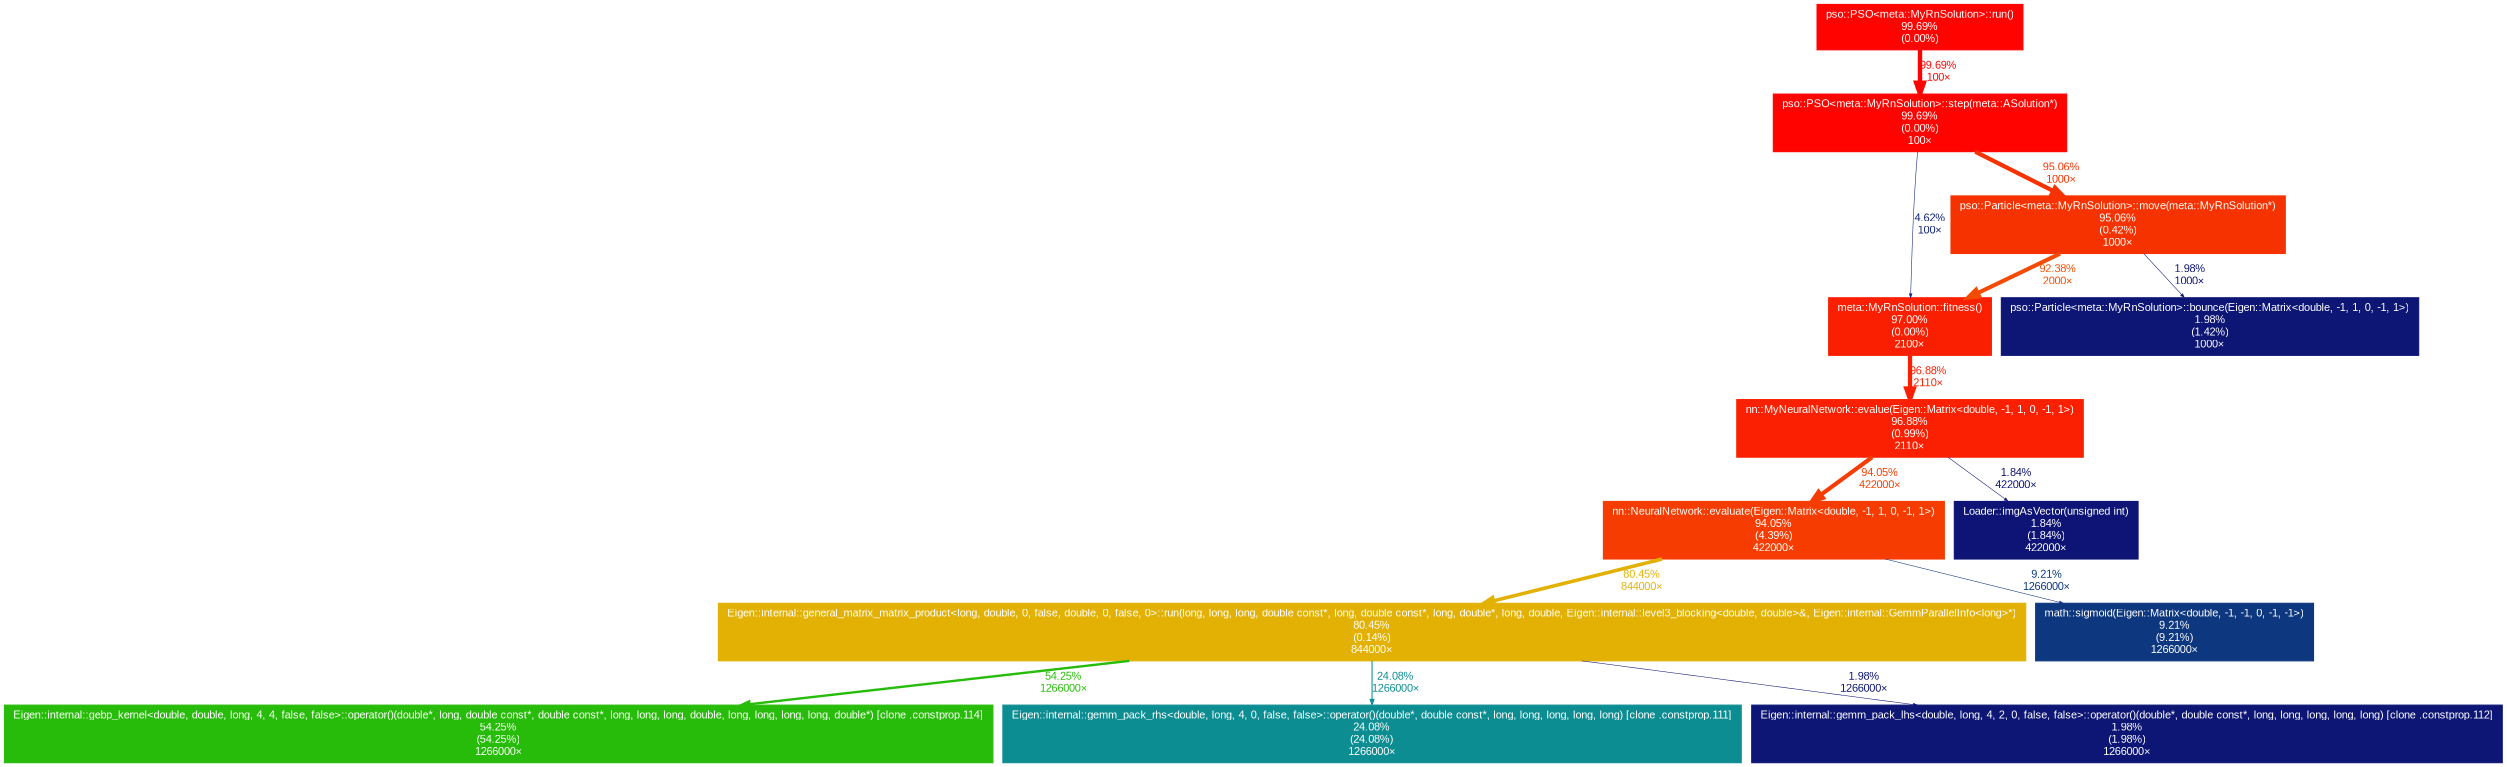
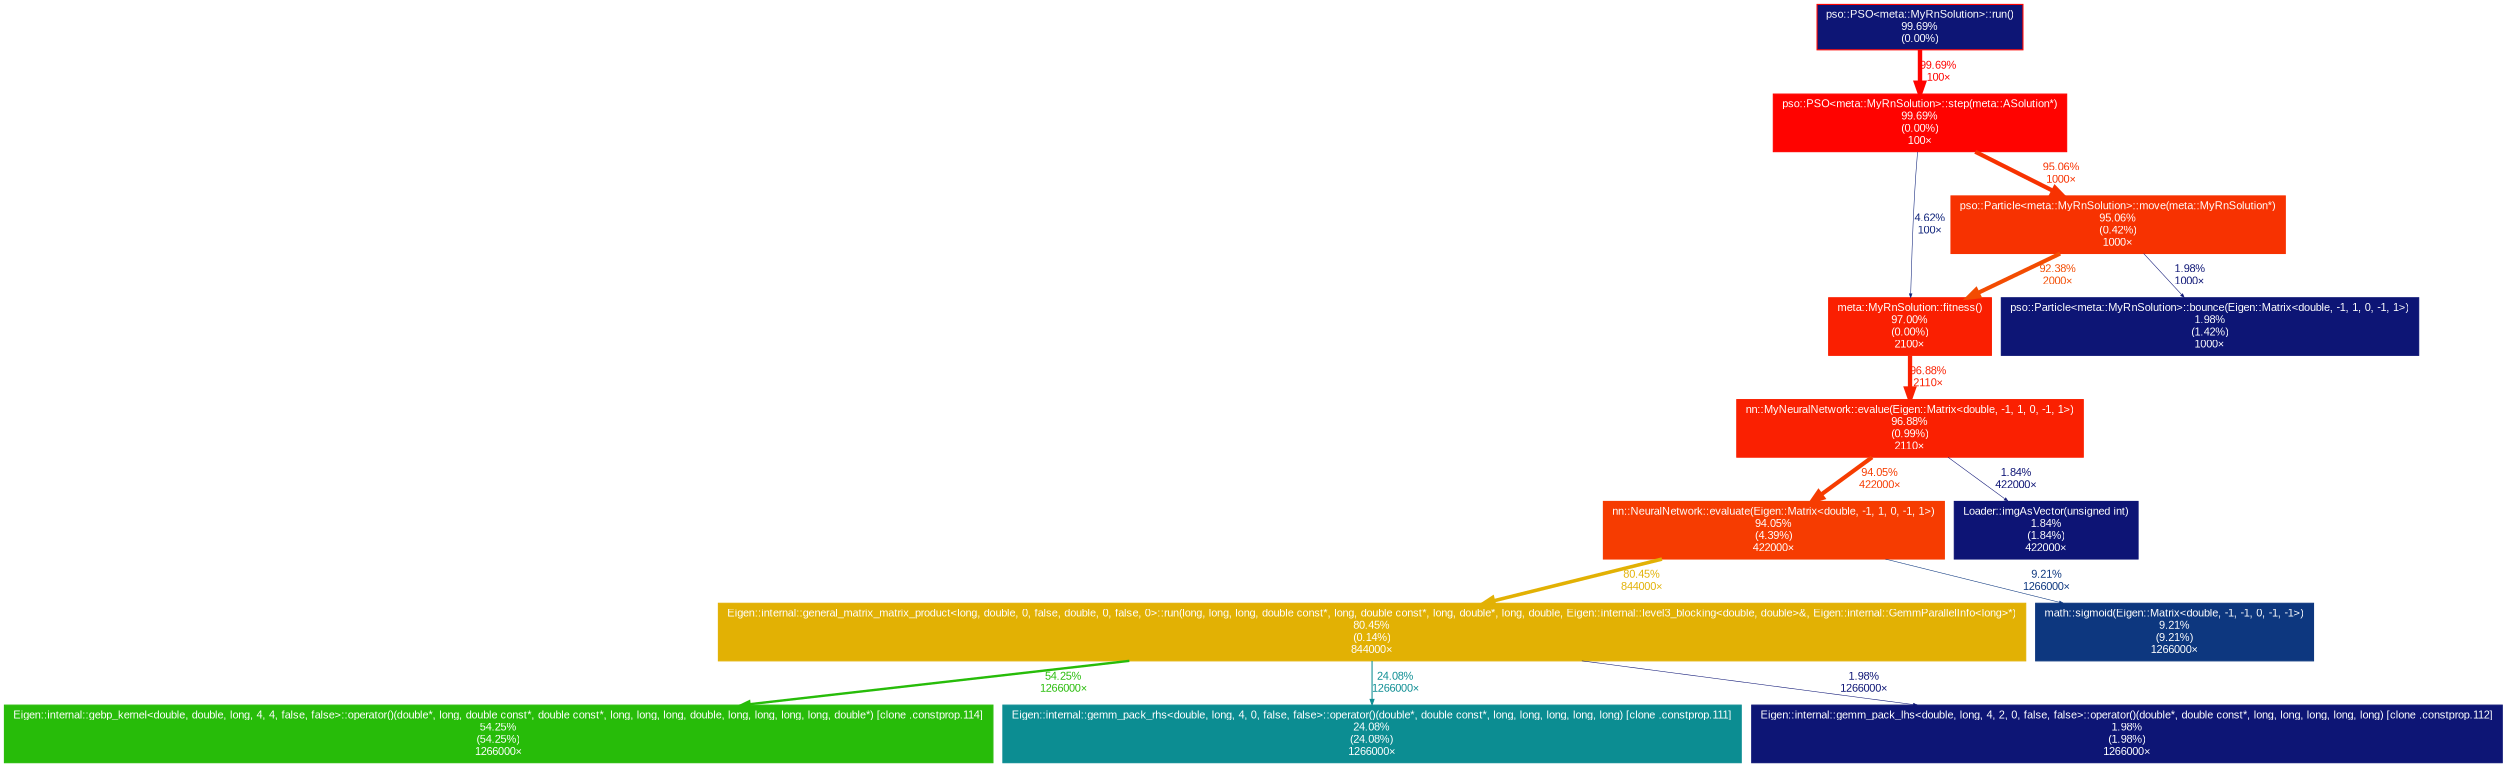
  digraph {
    fontname=Arial
    nodesep=0.125
    ranksep=0.25
    node [color="#ff0300" fontcolor="#ffffff" fontname=Arial fontsize=10.00 shape=box style=filled]
    edge [arrowsize=0.35 color="#0d1575" fontcolor="#0d1575" fontname=Arial fontsize=10.00 labeldistance=0.50 penwidth=0.50]
-   n1 [height=0 label="pso::PSO<meta::MyRnSolution>::run()\n99.69%\n(0.00%)" width=0]
+   n1 [height=0 label="pso::PSO<meta::MyRnSolution>::run()\n99.69%\n(0.00%)" width=0 fillcolor="#0d1575"]
    n2 [height=0 label="pso::PSO<meta::MyRnSolution>::step(meta::ASolution*)\n99.69%\n(0.00%)\n100×" width=0]
    n3 [color="#fa1f01" height=0 label="meta::MyRnSolution::fitness()\n97.00%\n(0.00%)\n2100×" width=0]
    n4 [color="#f73201" height=0 label="pso::Particle<meta::MyRnSolution>::move(meta::MyRnSolution*)\n95.06%\n(0.42%)\n1000×" width=0]
    n5 [color="#fa2001" height=0 label="nn::MyNeuralNetwork::evalue(Eigen::Matrix<double, -1, 1, 0, -1, 1>)\n96.88%\n(0.99%)\n2110×" width=0]
    n6 [color="#0d1575" height=0 label="pso::Particle<meta::MyRnSolution>::bounce(Eigen::Matrix<double, -1, 1, 0, -1, 1>)\n1.98%\n(1.42%)\n1000×" width=0]
    n7 [color="#f63c01" height=0 label="nn::NeuralNetwork::evaluate(Eigen::Matrix<double, -1, 1, 0, -1, 1>)\n94.05%\n(4.39%)\n422000×" width=0]
    n8 [color="#0d1475" height=0 label="Loader::imgAsVector(unsigned int)\n1.84%\n(1.84%)\n422000×" width=0]
    n9 [color="#e2b104" height=0 label="Eigen::internal::general_matrix_matrix_product<long, double, 0, false, double, 0, false, 0>::run(long, long, long, double const*, long, double const*, long, double*, long, double, Eigen::internal::level3_blocking<double, double>&, Eigen::internal::GemmParallelInfo<long>*)\n80.45%\n(0.14%)\n844000×" width=0]
    n10 [color="#0d377f" height=0 label="math::sigmoid(Eigen::Matrix<double, -1, -1, 0, -1, -1>)\n9.21%\n(9.21%)\n1266000×" width=0]
    n11 [color="#27bc09" height=0 label="Eigen::internal::gebp_kernel<double, double, long, 4, 4, false, false>::operator()(double*, long, double const*, double const*, long, long, long, double, long, long, long, long, double*) [clone .constprop.114]\n54.25%\n(54.25%)\n1266000×" width=0]
    n12 [color="#0c8d92" height=0 label="Eigen::internal::gemm_pack_rhs<double, long, 4, 0, false, false>::operator()(double*, double const*, long, long, long, long, long) [clone .constprop.111]\n24.08%\n(24.08%)\n1266000×" width=0]
    n13 [color="#0d1575" height=0 label="Eigen::internal::gemm_pack_lhs<double, long, 4, 2, 0, false, false>::operator()(double*, double const*, long, long, long, long, long) [clone .constprop.112]\n1.98%\n(1.98%)\n1266000×" width=0]
    n1 -> n2 [arrowsize=1.00 color="#ff0300" fontcolor="#ff0300" label="99.69%\n100×" labeldistance=3.99 penwidth=3.99]
    n2 -> n3 [color="#0d2179" fontcolor="#0d2179" label="4.62%\n100×"]
    n2 -> n4 [arrowsize=0.97 color="#f73201" fontcolor="#f73201" label="95.06%\n1000×" labeldistance=3.80 penwidth=3.80]
    n3 -> n5 [arrowsize=0.98 color="#fa2001" fontcolor="#fa2001" label="96.88%\n2110×" labeldistance=3.88 penwidth=3.88]
    n4 -> n3 [arrowsize=0.96 color="#f34c02" fontcolor="#f34c02" label="92.38%\n2000×" labeldistance=3.70 penwidth=3.70]
    n4 -> n6 [label="1.98%\n1000×"]
    n5 -> n7 [arrowsize=0.97 color="#f63c01" fontcolor="#f63c01" label="94.05%\n422000×" labeldistance=3.76 penwidth=3.76]
    n5 -> n8 [color="#0d1475" fontcolor="#0d1475" label="1.84%\n422000×"]
    n7 -> n9 [arrowsize=0.90 color="#e2b104" fontcolor="#e2b104" label="80.45%\n844000×" labeldistance=3.22 penwidth=3.22]
    n7 -> n10 [color="#0d377f" fontcolor="#0d377f" label="9.21%\n1266000×"]
    n9 -> n11 [arrowsize=0.74 color="#27bc09" fontcolor="#27bc09" label="54.25%\n1266000×" labeldistance=2.17 penwidth=2.17]
    n9 -> n12 [arrowsize=0.49 color="#0c8d92" fontcolor="#0c8d92" label="24.08%\n1266000×" labeldistance=0.96 penwidth=0.96]
    n9 -> n13 [label="1.98%\n1266000×"]
  }
